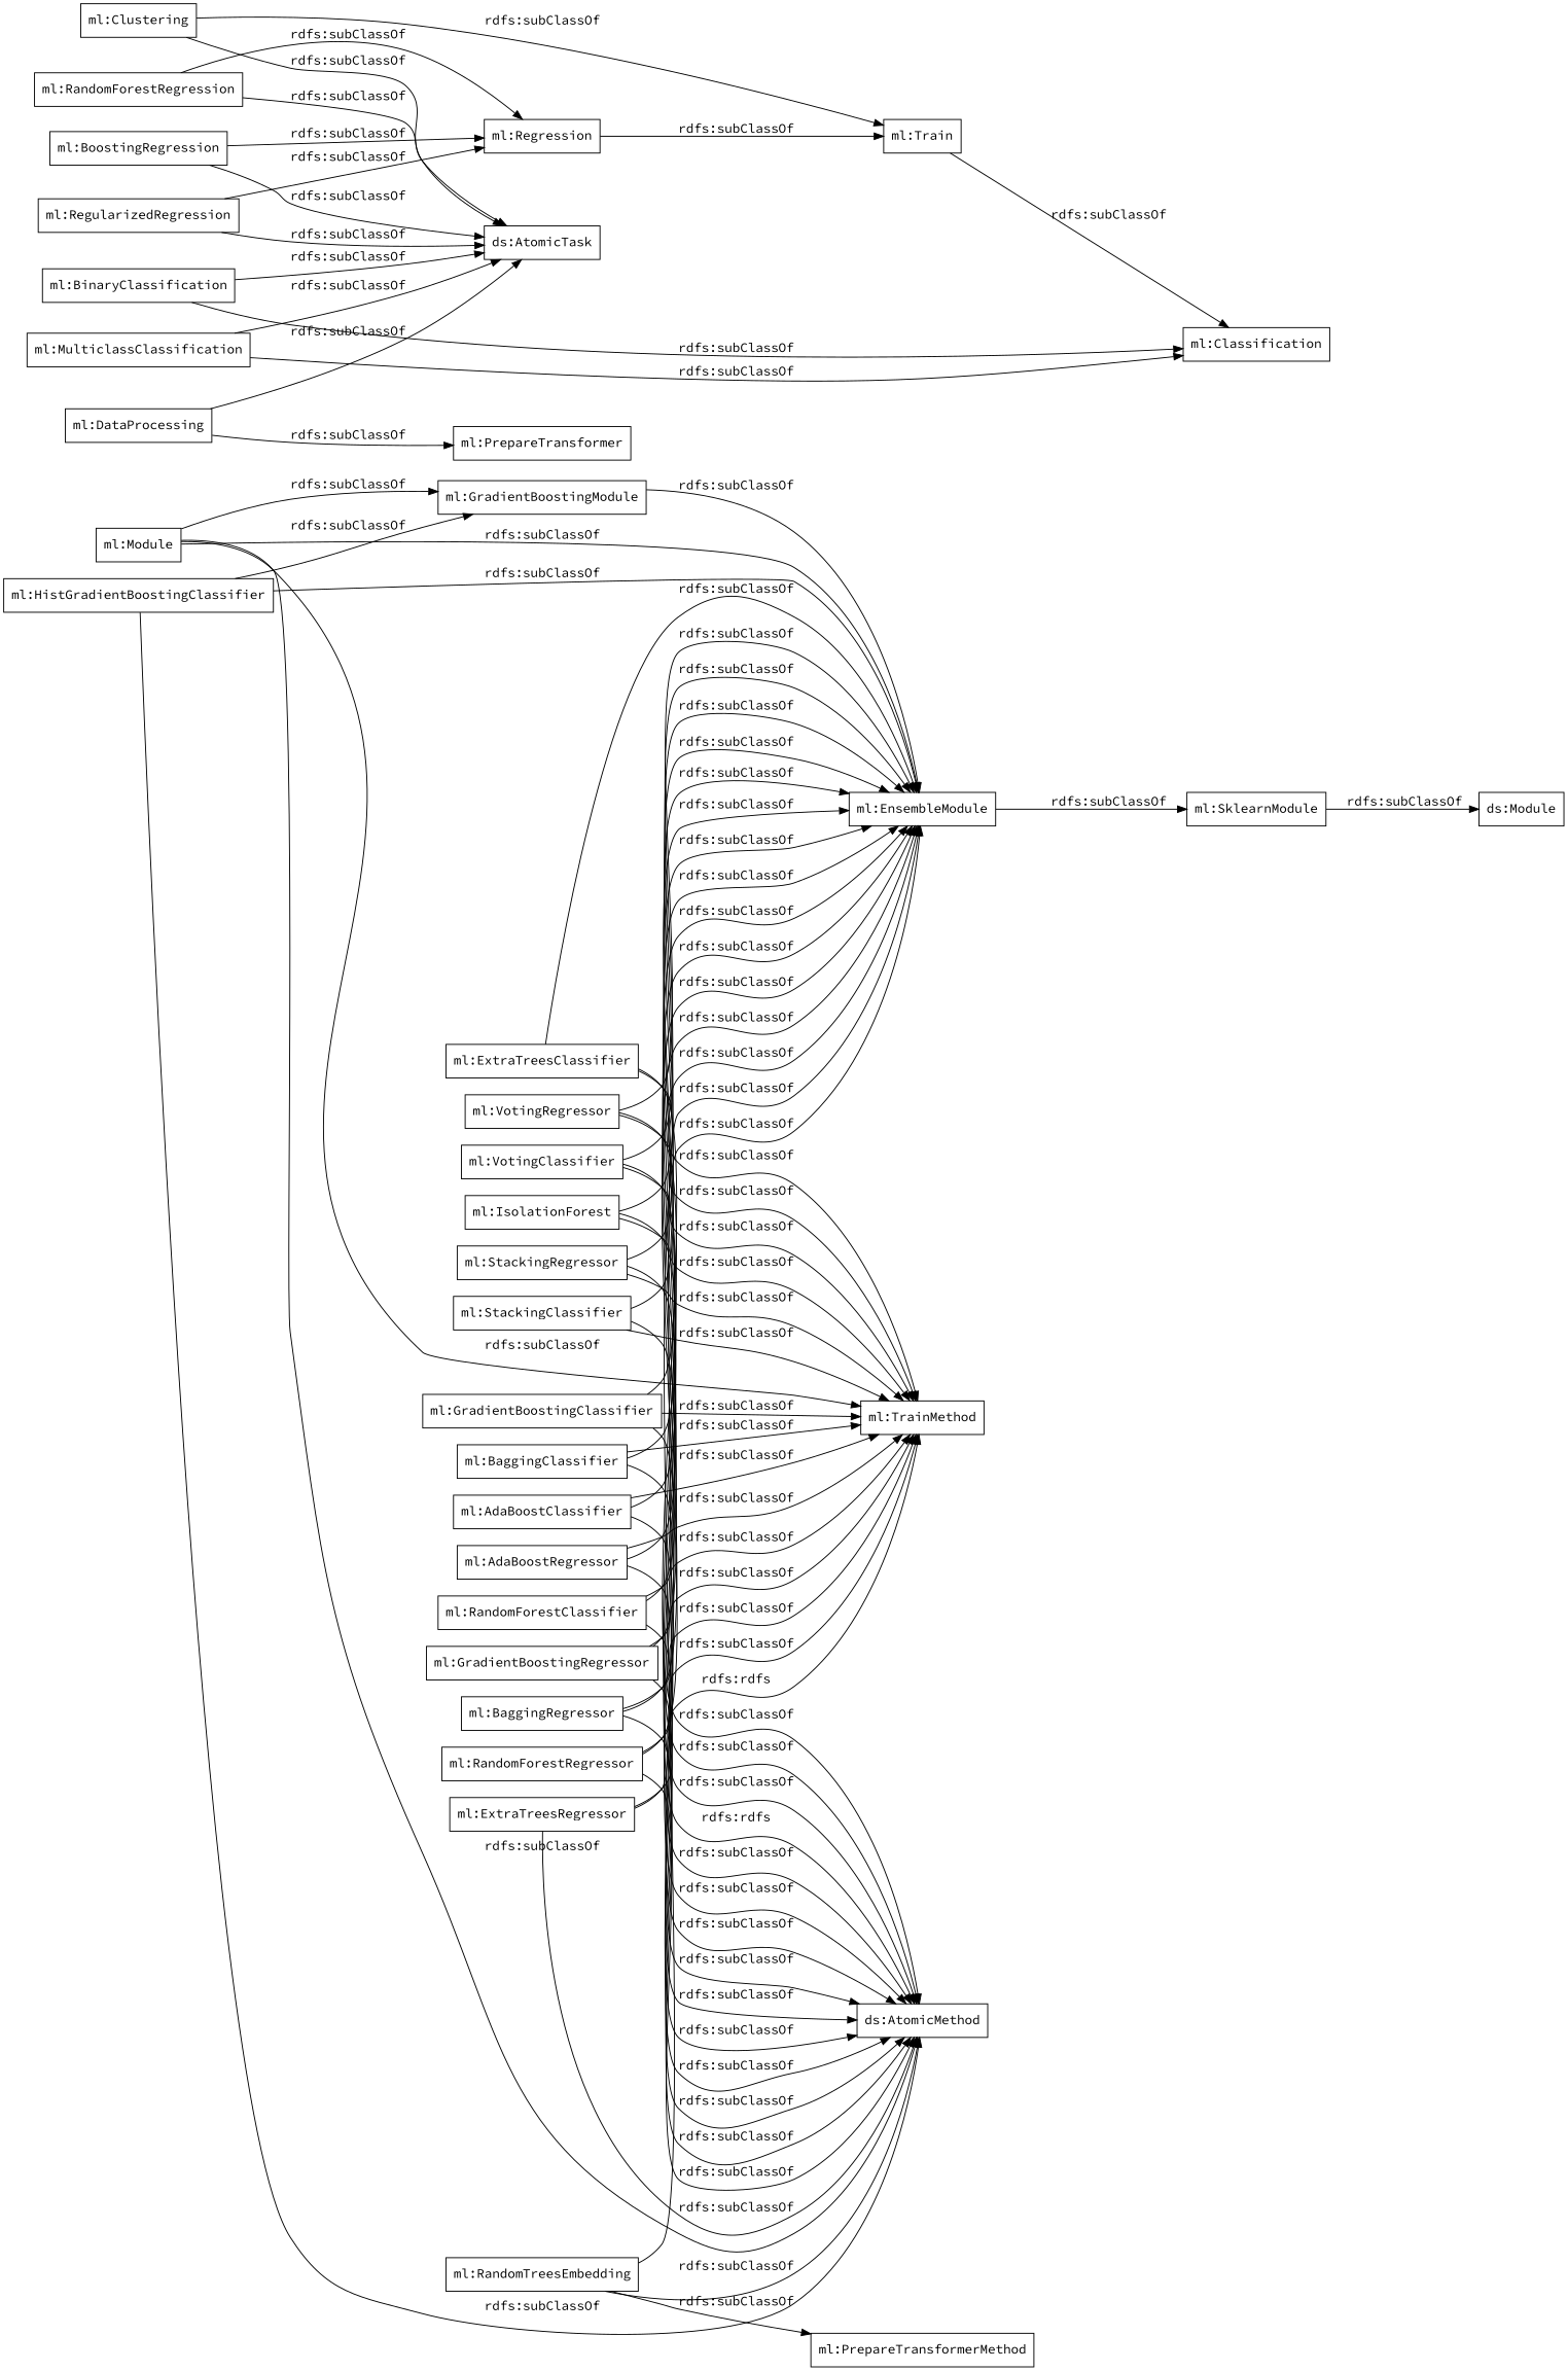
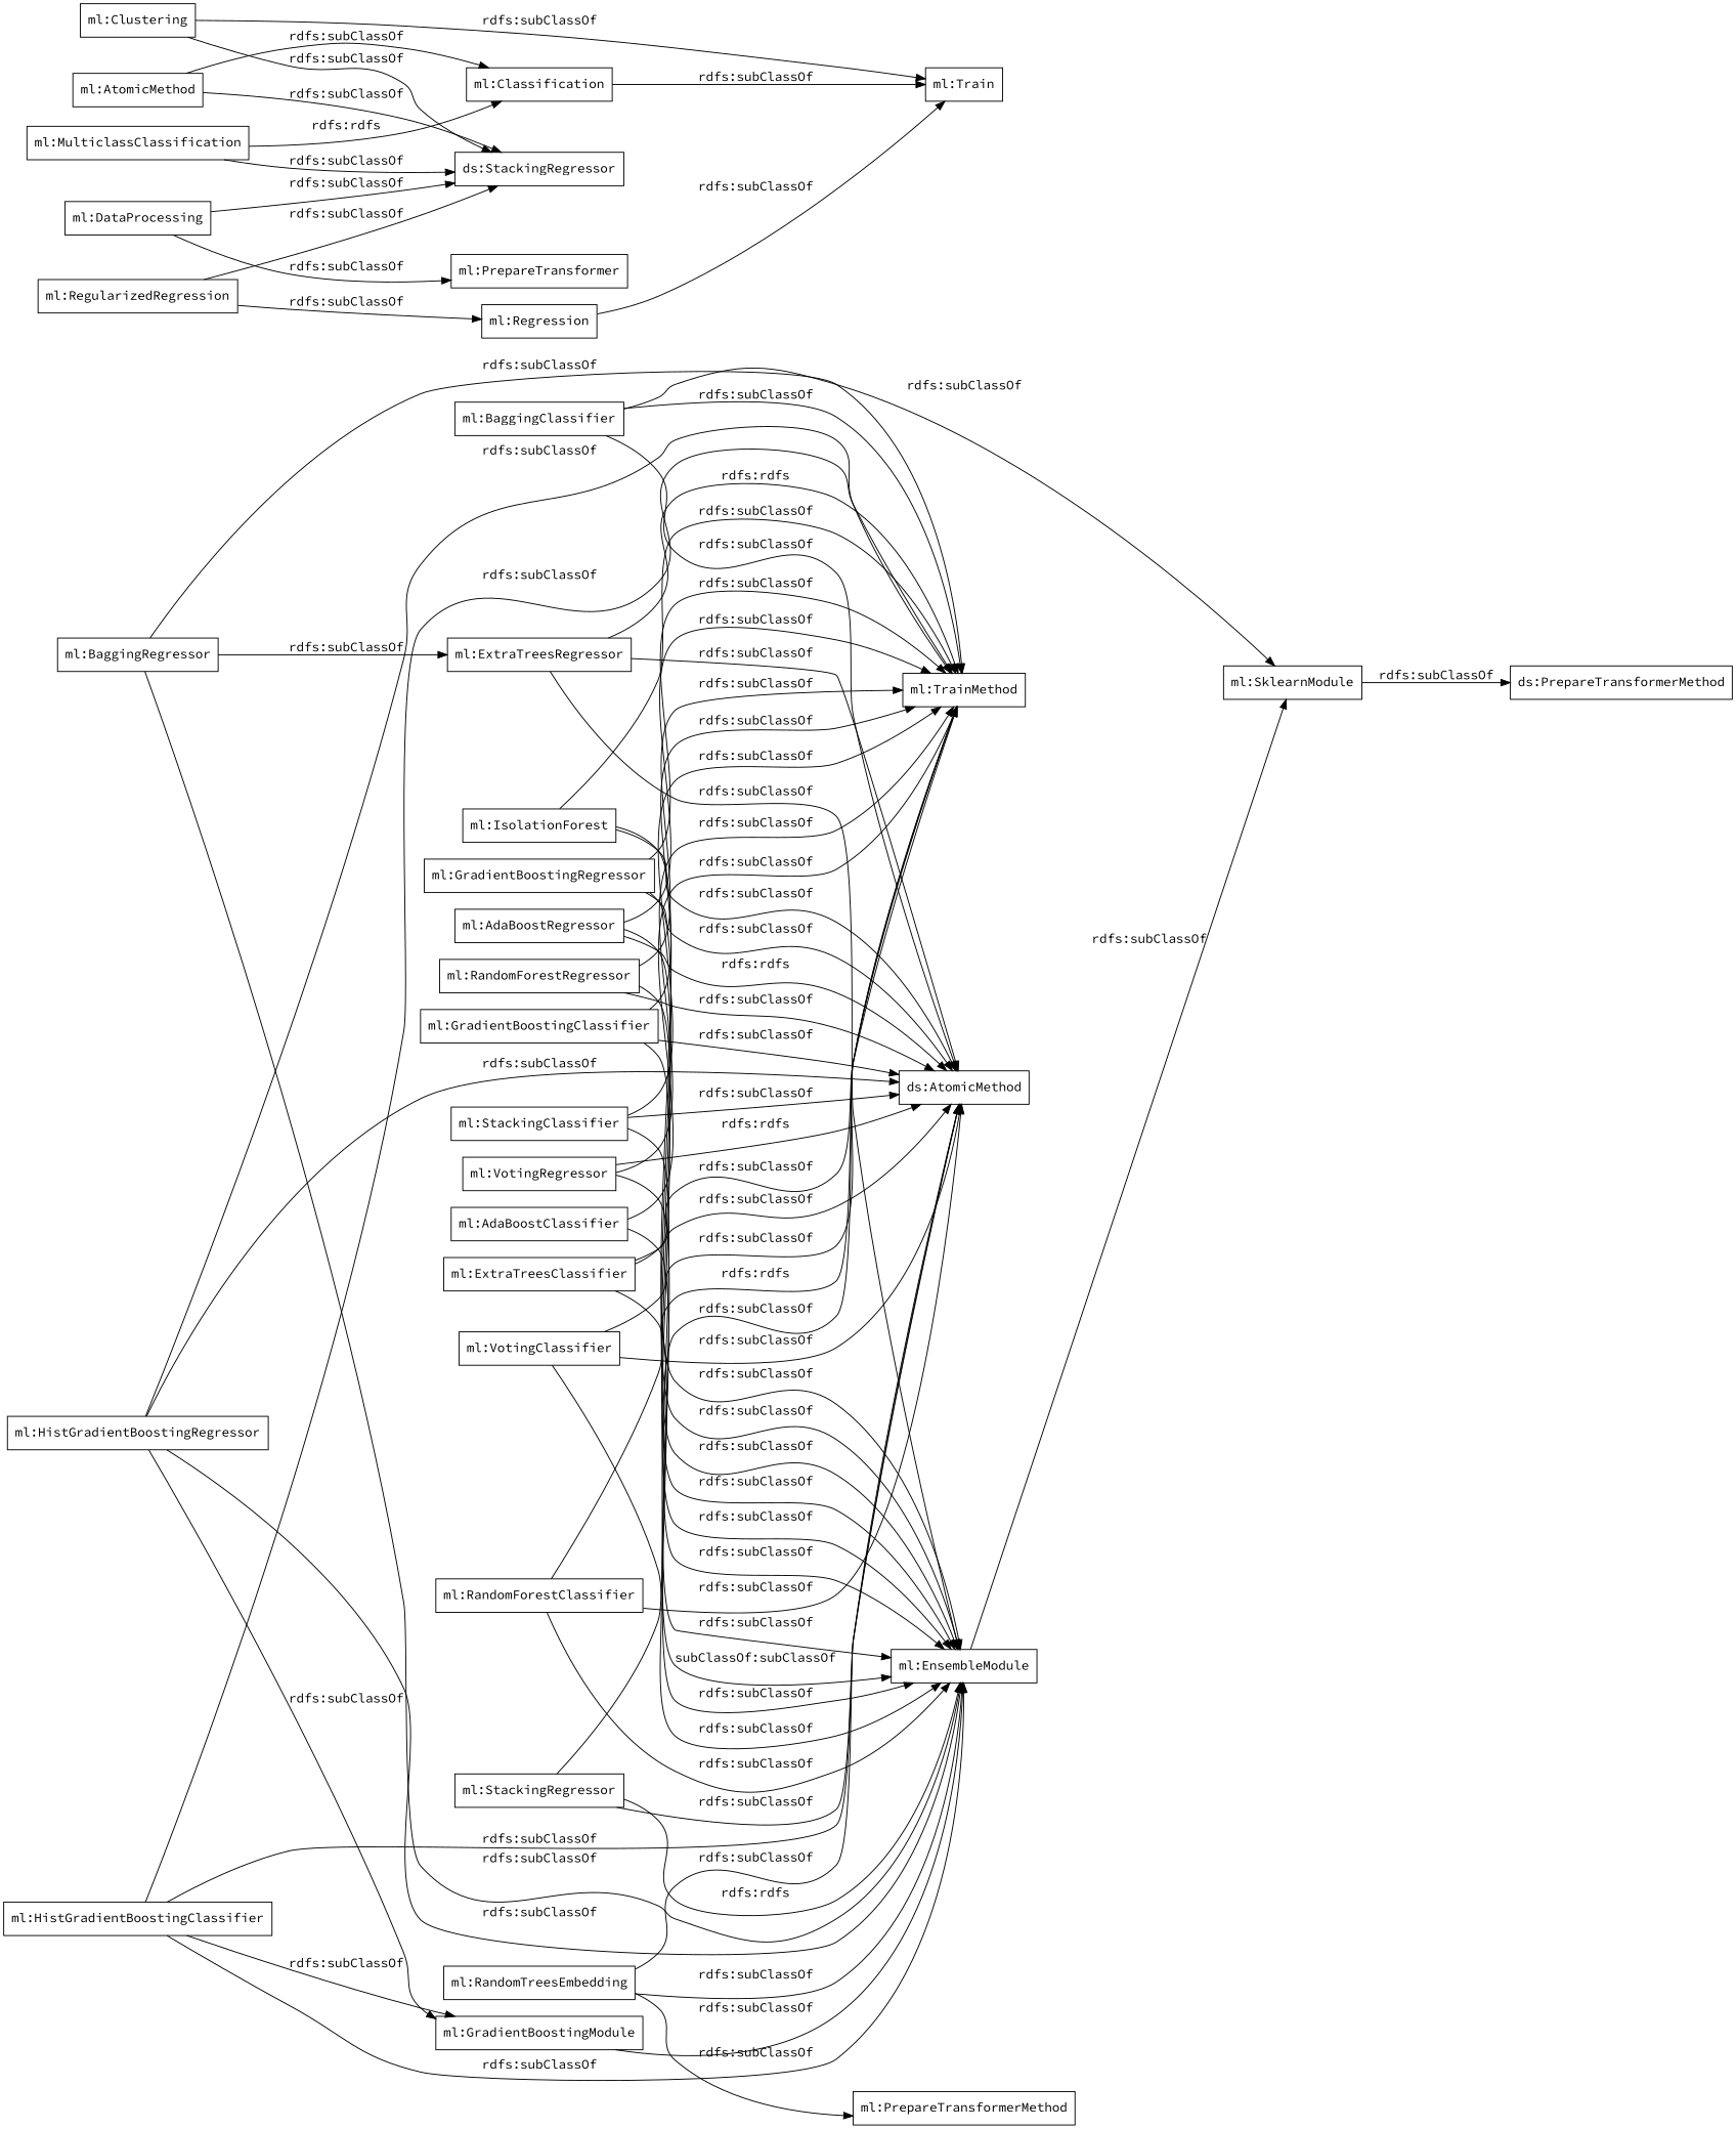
  digraph {
    fontname="Source Code Pro"
    rankdir=LR
    node [color=black fontname="Source Code Pro" shape=rectangle]
    edge [fontname="Source Code Pro"]
    "ml:EnsembleModule"
    "ml:SklearnModule"
-   "ds:Module"
+   "ds:Module" [label="ds:PrepareTransformerMethod"]
    "ml:GradientBoostingModule"
    "ml:ExtraTreesClassifier"
    "ml:TrainMethod"
    "ds:AtomicMethod"
    "ml:VotingRegressor"
    "ml:VotingClassifier"
    "ml:Clustering"
    "ml:Train"
-   "ds:AtomicTask"
-   "ml:BinaryClassification"
+   "ds:AtomicTask" [label="ds:StackingRegressor"]
+   "ml:BinaryClassification" [label="ml:AtomicMethod"]
    "ml:Classification"
    "ml:IsolationForest"
    "ml:StackingRegressor"
    "ml:DataProcessing"
    "ml:PrepareTransformer"
-   "ml:HistGradientBoostingRegressor" [label="ml:Module"]
+   "ml:HistGradientBoostingRegressor"
    "ml:MulticlassClassification"
    "ml:StackingClassifier"
-   "ml:RandomForestRegression"
    "ml:Regression"
    "ml:GradientBoostingClassifier"
    "ml:BaggingClassifier"
    "ml:AdaBoostClassifier"
    "ml:AdaBoostRegressor"
-   "ml:BoostingRegression"
    "ml:RandomForestClassifier"
    "ml:GradientBoostingRegressor"
    "ml:BaggingRegressor"
    "ml:RandomForestRegressor"
    "ml:RandomTreesEmbedding"
    "ml:PrepareTransformerMethod"
    "ml:ExtraTreesRegressor"
    "ml:RegularizedRegression"
    "ml:HistGradientBoostingClassifier"
    "ml:EnsembleModule" -> "ml:SklearnModule" [label="rdfs:subClassOf"]
    "ml:SklearnModule" -> "ds:Module" [label="rdfs:subClassOf"]
    "ml:GradientBoostingModule" -> "ml:EnsembleModule" [label="rdfs:subClassOf"]
    "ml:ExtraTreesClassifier" -> "ml:EnsembleModule" [label="rdfs:subClassOf"]
    "ml:ExtraTreesClassifier" -> "ml:TrainMethod" [label="rdfs:subClassOf"]
    "ml:ExtraTreesClassifier" -> "ds:AtomicMethod" [label="rdfs:subClassOf"]
    "ml:VotingRegressor" -> "ml:EnsembleModule" [label="rdfs:subClassOf"]
    "ml:VotingRegressor" -> "ml:TrainMethod" [label="rdfs:subClassOf"]
-   "ml:VotingRegressor" -> "ds:AtomicMethod" [label="rdfs:subClassOf"]
+   "ml:VotingRegressor" -> "ds:AtomicMethod" [label="rdfs:rdfs"]
    "ml:VotingClassifier" -> "ml:EnsembleModule" [label="rdfs:subClassOf"]
    "ml:VotingClassifier" -> "ml:TrainMethod" [label="rdfs:subClassOf"]
    "ml:VotingClassifier" -> "ds:AtomicMethod" [label="rdfs:subClassOf"]
    "ml:Clustering" -> "ml:Train" [label="rdfs:subClassOf"]
    "ml:Clustering" -> "ds:AtomicTask" [label="rdfs:subClassOf"]
    "ml:BinaryClassification" -> "ds:AtomicTask" [label="rdfs:subClassOf"]
    "ml:BinaryClassification" -> "ml:Classification" [label="rdfs:subClassOf"]
-   "ml:Train" -> "ml:Classification" [label="rdfs:subClassOf"]
+   "ml:Classification" -> "ml:Train" [label="rdfs:subClassOf"]
    "ml:IsolationForest" -> "ml:EnsembleModule" [label="rdfs:subClassOf"]
    "ml:IsolationForest" -> "ml:TrainMethod" [label="rdfs:subClassOf"]
-   "ml:IsolationForest" -> "ds:AtomicMethod" [label="rdfs:rdfs"]
-   "ml:StackingRegressor" -> "ml:EnsembleModule" [label="rdfs:subClassOf"]
+   "ml:IsolationForest" -> "ds:AtomicMethod" [label="rdfs:subClassOf"]
+   "ml:StackingRegressor" -> "ml:EnsembleModule" [label="rdfs:rdfs"]
    "ml:StackingRegressor" -> "ml:TrainMethod" [label="rdfs:subClassOf"]
    "ml:StackingRegressor" -> "ds:AtomicMethod" [label="rdfs:subClassOf"]
    "ml:DataProcessing" -> "ds:AtomicTask" [label="rdfs:subClassOf"]
    "ml:DataProcessing" -> "ml:PrepareTransformer" [label="rdfs:subClassOf"]
    "ml:HistGradientBoostingRegressor" -> "ml:EnsembleModule" [label="rdfs:subClassOf"]
    "ml:HistGradientBoostingRegressor" -> "ml:GradientBoostingModule" [label="rdfs:subClassOf"]
    "ml:HistGradientBoostingRegressor" -> "ml:TrainMethod" [label="rdfs:subClassOf"]
    "ml:HistGradientBoostingRegressor" -> "ds:AtomicMethod" [label="rdfs:subClassOf"]
    "ml:MulticlassClassification" -> "ds:AtomicTask" [label="rdfs:subClassOf"]
-   "ml:MulticlassClassification" -> "ml:Classification" [label="rdfs:subClassOf"]
+   "ml:MulticlassClassification" -> "ml:Classification" [label="rdfs:rdfs"]
    "ml:StackingClassifier" -> "ml:EnsembleModule" [label="rdfs:subClassOf"]
    "ml:StackingClassifier" -> "ml:TrainMethod" [label="rdfs:subClassOf"]
    "ml:StackingClassifier" -> "ds:AtomicMethod" [label="rdfs:subClassOf"]
-   "ml:RandomForestRegression" -> "ds:AtomicTask" [label="rdfs:subClassOf"]
-   "ml:RandomForestRegression" -> "ml:Regression" [label="rdfs:subClassOf"]
    "ml:Regression" -> "ml:Train" [label="rdfs:subClassOf"]
    "ml:GradientBoostingClassifier" -> "ml:EnsembleModule" [label="rdfs:subClassOf"]
    "ml:GradientBoostingClassifier" -> "ml:TrainMethod" [label="rdfs:subClassOf"]
    "ml:GradientBoostingClassifier" -> "ds:AtomicMethod" [label="rdfs:subClassOf"]
-   "ml:BaggingClassifier" -> "ml:EnsembleModule" [label="rdfs:subClassOf"]
+   "ml:BaggingClassifier" -> "ml:SklearnModule" [label="rdfs:subClassOf"]
    "ml:BaggingClassifier" -> "ml:TrainMethod" [label="rdfs:subClassOf"]
    "ml:BaggingClassifier" -> "ds:AtomicMethod" [label="rdfs:subClassOf"]
-   "ml:AdaBoostClassifier" -> "ml:EnsembleModule" [label="rdfs:subClassOf"]
+   "ml:AdaBoostClassifier" -> "ml:EnsembleModule" [label="subClassOf:subClassOf"]
    "ml:AdaBoostClassifier" -> "ml:TrainMethod" [label="rdfs:subClassOf"]
-   "ml:AdaBoostClassifier" -> "ds:AtomicMethod" [label="rdfs:subClassOf"]
    "ml:AdaBoostRegressor" -> "ml:EnsembleModule" [label="rdfs:subClassOf"]
    "ml:AdaBoostRegressor" -> "ml:TrainMethod" [label="rdfs:subClassOf"]
-   "ml:AdaBoostRegressor" -> "ds:AtomicMethod" [label="rdfs:subClassOf"]
-   "ml:BoostingRegression" -> "ds:AtomicTask" [label="rdfs:subClassOf"]
-   "ml:BoostingRegression" -> "ml:Regression" [label="rdfs:subClassOf"]
+   "ml:AdaBoostRegressor" -> "ds:AtomicMethod" [label="rdfs:rdfs"]
    "ml:RandomForestClassifier" -> "ml:EnsembleModule" [label="rdfs:subClassOf"]
-   "ml:RandomForestClassifier" -> "ml:TrainMethod" [label="rdfs:subClassOf"]
+   "ml:RandomForestClassifier" -> "ml:TrainMethod" [label="rdfs:rdfs"]
    "ml:RandomForestClassifier" -> "ds:AtomicMethod" [label="rdfs:subClassOf"]
    "ml:GradientBoostingRegressor" -> "ml:EnsembleModule" [label="rdfs:subClassOf"]
    "ml:GradientBoostingRegressor" -> "ml:TrainMethod" [label="rdfs:subClassOf"]
    "ml:GradientBoostingRegressor" -> "ds:AtomicMethod" [label="rdfs:subClassOf"]
    "ml:BaggingRegressor" -> "ml:EnsembleModule" [label="rdfs:subClassOf"]
    "ml:BaggingRegressor" -> "ml:TrainMethod" [label="rdfs:subClassOf"]
-   "ml:BaggingRegressor" -> "ds:AtomicMethod" [label="rdfs:subClassOf"]
+   "ml:BaggingRegressor" -> "ml:ExtraTreesRegressor" [label="rdfs:subClassOf"]
    "ml:RandomForestRegressor" -> "ml:EnsembleModule" [label="rdfs:subClassOf"]
    "ml:RandomForestRegressor" -> "ml:TrainMethod" [label="rdfs:subClassOf"]
    "ml:RandomForestRegressor" -> "ds:AtomicMethod" [label="rdfs:subClassOf"]
    "ml:RandomTreesEmbedding" -> "ml:EnsembleModule" [label="rdfs:subClassOf"]
    "ml:RandomTreesEmbedding" -> "ds:AtomicMethod" [label="rdfs:subClassOf"]
    "ml:RandomTreesEmbedding" -> "ml:PrepareTransformerMethod" [label="rdfs:subClassOf"]
    "ml:ExtraTreesRegressor" -> "ml:EnsembleModule" [label="rdfs:subClassOf"]
    "ml:ExtraTreesRegressor" -> "ml:TrainMethod" [label="rdfs:rdfs"]
    "ml:ExtraTreesRegressor" -> "ds:AtomicMethod" [label="rdfs:subClassOf"]
    "ml:RegularizedRegression" -> "ds:AtomicTask" [label="rdfs:subClassOf"]
    "ml:RegularizedRegression" -> "ml:Regression" [label="rdfs:subClassOf"]
    "ml:HistGradientBoostingClassifier" -> "ml:EnsembleModule" [label="rdfs:subClassOf"]
    "ml:HistGradientBoostingClassifier" -> "ml:GradientBoostingModule" [label="rdfs:subClassOf"]
+   "ml:HistGradientBoostingClassifier" -> "ml:TrainMethod" [label="rdfs:subClassOf"]
    "ml:HistGradientBoostingClassifier" -> "ds:AtomicMethod" [label="rdfs:subClassOf"]
  }
